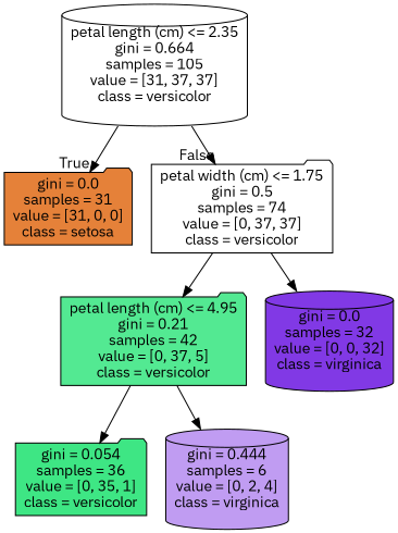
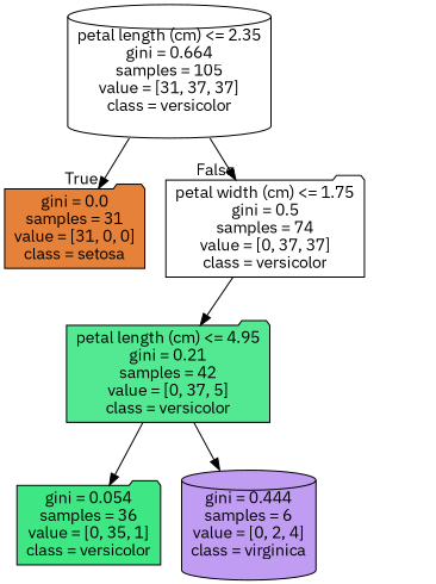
  digraph {
    fontname="IBM Plex Sans"
    node [color=black fillcolor="#39e58100" fontname="IBM Plex Sans" shape=folder style="filled, rounded"]
    edge [fontname="IBM Plex Sans"]
    n1 [label="petal length (cm) <= 2.35\ngini = 0.664\nsamples = 105\nvalue = [31, 37, 37]\nclass = versicolor" shape=cylinder]
    n2 [fillcolor="#e58139ff" label="gini = 0.0\nsamples = 31\nvalue = [31, 0, 0]\nclass = setosa"]
    n3 [label="petal width (cm) <= 1.75\ngini = 0.5\nsamples = 74\nvalue = [0, 37, 37]\nclass = versicolor"]
    n4 [fillcolor="#39e581dd" label="petal length (cm) <= 4.95\ngini = 0.21\nsamples = 42\nvalue = [0, 37, 5]\nclass = versicolor"]
-   n5 [fillcolor="#8139e5ff" label="gini = 0.0\nsamples = 32\nvalue = [0, 0, 32]\nclass = virginica" shape=cylinder]
    n6 [fillcolor="#39e581f8" label="gini = 0.054\nsamples = 36\nvalue = [0, 35, 1]\nclass = versicolor"]
    n7 [fillcolor="#8139e57f" label="gini = 0.444\nsamples = 6\nvalue = [0, 2, 4]\nclass = virginica" shape=cylinder]
    n1 -> n2 [headlabel=True labelangle=45 labeldistance=2.5]
    n1 -> n3 [headlabel=False labelangle=-45 labeldistance=2.5]
    n3 -> n4
-   n3 -> n5
    n4 -> n6
    n4 -> n7
  }
